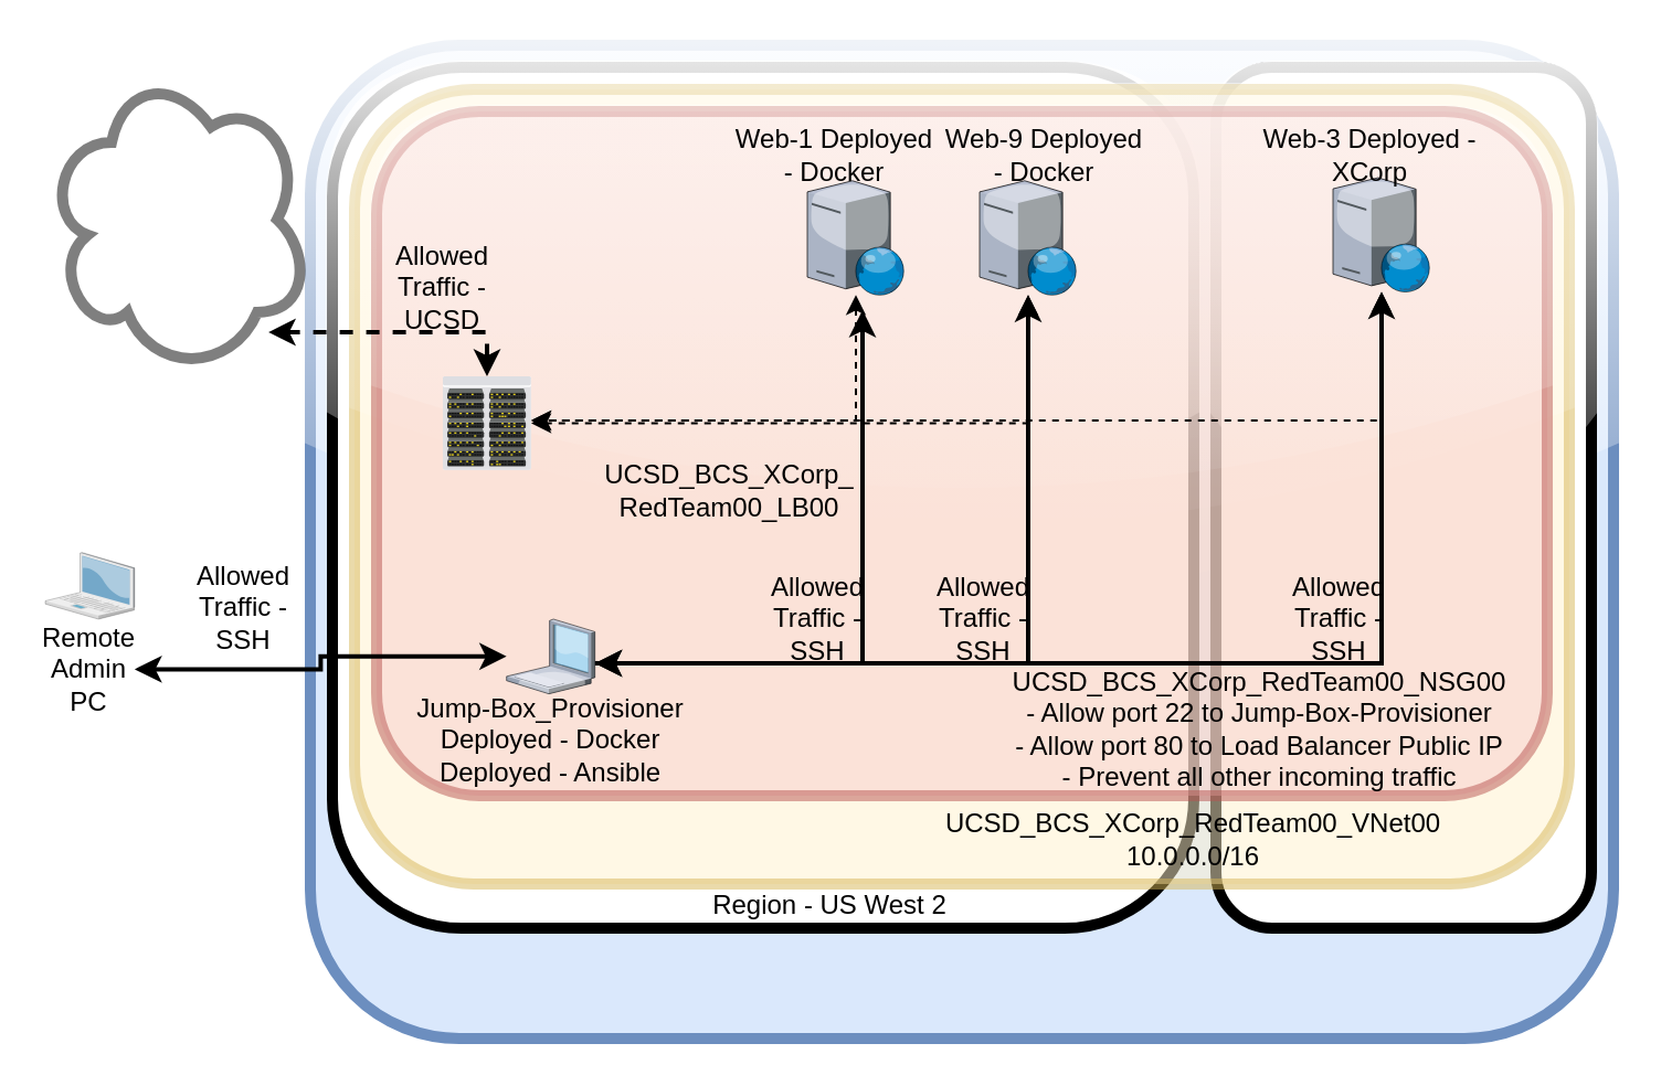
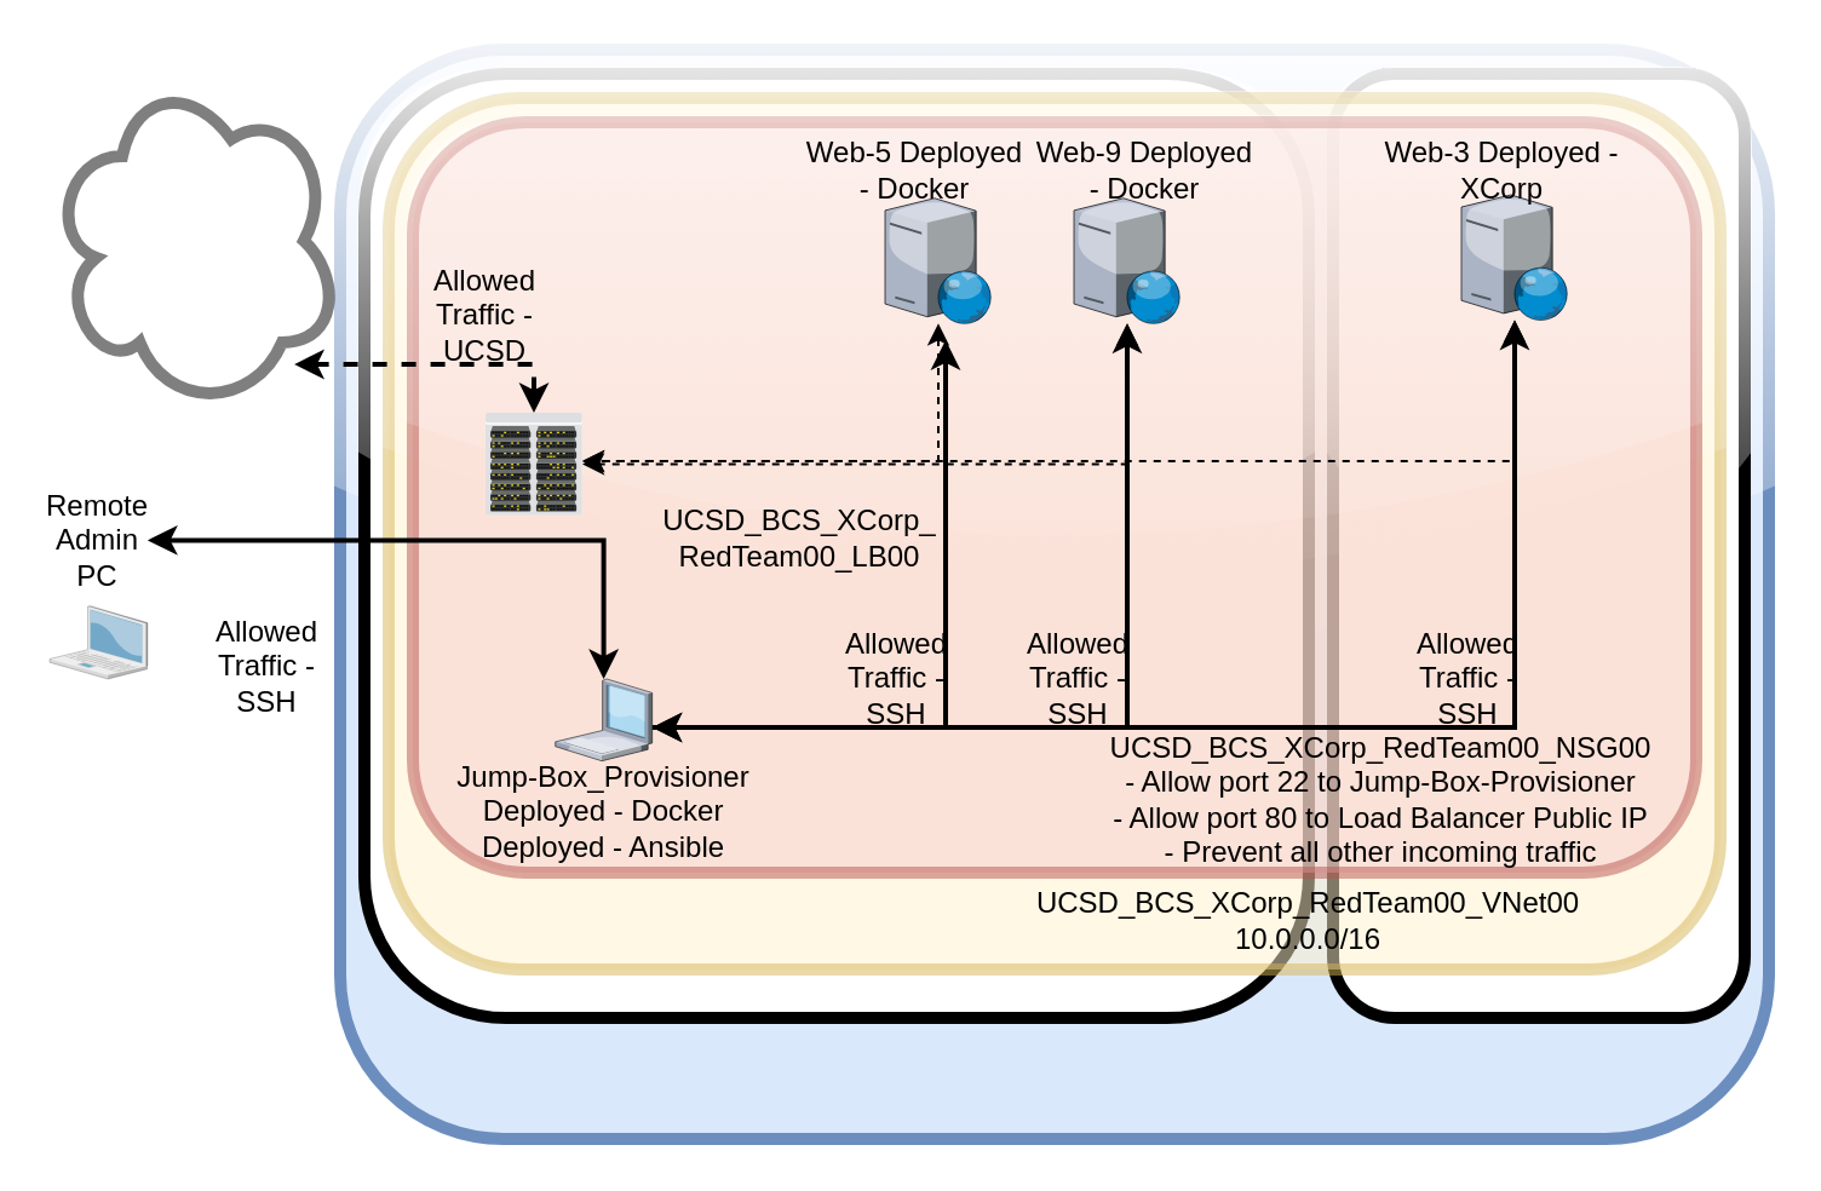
  <mxCell id="0" />
  <mxCell id="1" parent="0" />
  <mxCell id="2" value="" style="rounded=1;whiteSpace=wrap;html=1;strokeWidth=5;glass=1;fillColor=#dae8fc;strokeColor=#6c8ebf;" vertex="1" parent="1"><mxGeometry x="140" y="20" width="590" height="450" as="geometry" /></mxCell>
  <mxCell id="3" value="" style="rounded=1;whiteSpace=wrap;html=1;glass=1;strokeWidth=5;" vertex="1" parent="1"><mxGeometry x="550" y="30" width="170" height="390" as="geometry" /></mxCell>
  <mxCell id="4" value="" style="rounded=1;whiteSpace=wrap;html=1;glass=1;strokeWidth=5;" vertex="1" parent="1"><mxGeometry x="150" y="30" width="390" height="390" as="geometry" /></mxCell>
  <mxCell id="5" value="" style="rounded=1;whiteSpace=wrap;html=1;glass=1;strokeWidth=5;fillColor=#fff2cc;strokeColor=#d6b656;opacity=50;" vertex="1" parent="1"><mxGeometry x="160" y="40" width="550" height="360" as="geometry" /></mxCell>
  <mxCell id="6" value="" style="rounded=1;whiteSpace=wrap;html=1;glass=1;strokeWidth=5;fillColor=#f8cecc;opacity=50;strokeColor=#b85450;" vertex="1" parent="1"><mxGeometry x="170" y="50" width="530" height="310" as="geometry" /></mxCell>
  <mxCell id="7" style="edgeStyle=orthogonalEdgeStyle;rounded=0;orthogonalLoop=1;jettySize=auto;html=1;startArrow=classic;startFill=1;strokeWidth=2;" edge="1" parent="1" source="34"><mxGeometry relative="1" as="geometry"><mxPoint x="390" y="140" as="targetPoint" /><Array as="points"><mxPoint x="390" y="300" /></Array></mxGeometry></mxCell>
  <mxCell id="8" style="edgeStyle=orthogonalEdgeStyle;rounded=0;orthogonalLoop=1;jettySize=auto;html=1;startArrow=classic;startFill=1;dashed=1;" edge="1" parent="1" source="9"><mxGeometry relative="1" as="geometry"><mxPoint x="240" y="190" as="targetPoint" /><Array as="points"><mxPoint x="387" y="190" /></Array></mxGeometry></mxCell>
  <mxCell id="9" value="" style="verticalLabelPosition=bottom;aspect=fixed;html=1;verticalAlign=top;strokeColor=#d6b656;align=center;outlineConnect=0;shape=mxgraph.citrix.web_server;fillColor=#fff2cc;strokeWidth=5;" vertex="1" parent="1"><mxGeometry x="365" y="81.4" width="44" height="51.76" as="geometry" /></mxCell>
  <mxCell id="10" style="edgeStyle=orthogonalEdgeStyle;rounded=0;orthogonalLoop=1;jettySize=auto;html=1;startArrow=classic;startFill=1;strokeWidth=2;" edge="1" parent="1" source="11"><mxGeometry relative="1" as="geometry"><mxPoint x="250" y="300" as="targetPoint" /><Array as="points"><mxPoint x="465" y="300" /></Array></mxGeometry></mxCell>
  <mxCell id="11" value="" style="verticalLabelPosition=bottom;aspect=fixed;html=1;verticalAlign=top;strokeColor=#d6b656;align=center;outlineConnect=0;shape=mxgraph.citrix.web_server;fillColor=#fff2cc;strokeWidth=5;" vertex="1" parent="1"><mxGeometry x="443" y="81.4" width="44" height="51.76" as="geometry" /></mxCell>
  <mxCell id="12" style="edgeStyle=orthogonalEdgeStyle;rounded=0;orthogonalLoop=1;jettySize=auto;html=1;startArrow=classic;startFill=1;dashed=1;" edge="1" parent="1" source="13"><mxGeometry relative="1" as="geometry"><mxPoint x="240" y="190" as="targetPoint" /><Array as="points"><mxPoint x="625" y="190" /></Array></mxGeometry></mxCell>
  <mxCell id="13" value="" style="verticalLabelPosition=bottom;aspect=fixed;html=1;verticalAlign=top;strokeColor=#d6b656;align=center;outlineConnect=0;shape=mxgraph.citrix.web_server;fillColor=#fff2cc;strokeWidth=5;" vertex="1" parent="1"><mxGeometry x="603" y="80" width="44" height="51.76" as="geometry" /></mxCell>
  <mxCell id="14" value="" style="edgeStyle=orthogonalEdgeStyle;rounded=0;orthogonalLoop=1;jettySize=auto;html=1;startArrow=classic;startFill=1;dashed=1;" edge="1" parent="1" source="15" target="11"><mxGeometry relative="1" as="geometry" /></mxCell>
  <mxCell id="15" value="" style="verticalLabelPosition=bottom;aspect=fixed;html=1;verticalAlign=top;strokeColor=#d6b656;align=center;outlineConnect=0;shape=mxgraph.citrix.datacenter;fillColor=#fff2cc;strokeWidth=5;" vertex="1" parent="1"><mxGeometry x="200" y="170" width="40" height="42.35" as="geometry" /></mxCell>
  <mxCell id="16" value="Jump-Box_Provisioner&lt;br&gt;Deployed - Docker&lt;br&gt;Deployed - Ansible" style="text;html=1;strokeColor=none;fillColor=none;align=center;verticalAlign=middle;whiteSpace=wrap;rounded=0;glass=1;" vertex="1" parent="1"><mxGeometry x="150" y="325" width="197.69" height="20" as="geometry" /></mxCell>
  <mxCell id="17" value="UCSD_BCS_XCorp_&lt;br&gt;RedTeam00_LB00" style="text;html=1;strokeColor=none;fillColor=none;align=center;verticalAlign=middle;whiteSpace=wrap;rounded=0;glass=1;" vertex="1" parent="1"><mxGeometry x="310" y="212.35" width="40" height="20" as="geometry" /></mxCell>
- <mxCell id="18" value="Web-1 Deployed - Docker" style="text;html=1;strokeColor=none;fillColor=none;align=center;verticalAlign=middle;whiteSpace=wrap;rounded=0;glass=1;" vertex="1" parent="1"><mxGeometry x="330" y="60" width="95" height="20" as="geometry" /></mxCell>
+ <mxCell id="18" value="Web-5 Deployed - Docker" style="text;html=1;strokeColor=none;fillColor=none;align=center;verticalAlign=middle;whiteSpace=wrap;rounded=0;glass=1;" vertex="1" parent="1"><mxGeometry x="330" y="60" width="95" height="20" as="geometry" /></mxCell>
  <mxCell id="19" value="Web-9 Deployed - Docker" style="text;html=1;strokeColor=none;fillColor=none;align=center;verticalAlign=middle;whiteSpace=wrap;rounded=0;glass=1;" vertex="1" parent="1"><mxGeometry x="425" y="60" width="95" height="20" as="geometry" /></mxCell>
  <mxCell id="20" value="Web-3 Deployed - XCorp" style="text;html=1;strokeColor=none;fillColor=none;align=center;verticalAlign=middle;whiteSpace=wrap;rounded=0;glass=1;" vertex="1" parent="1"><mxGeometry x="570" y="60" width="100" height="20" as="geometry" /></mxCell>
- <mxCell id="21" value="Region - US West 2" style="text;html=1;strokeColor=none;fillColor=none;align=center;verticalAlign=middle;whiteSpace=wrap;rounded=0;glass=1;" vertex="1" parent="1"><mxGeometry x="320" y="400" width="111" height="20" as="geometry" /></mxCell>
  <mxCell id="22" value="UCSD_BCS_XCorp_RedTeam00_VNet00&lt;br&gt;10.0.0.0/16" style="text;html=1;strokeColor=none;fillColor=none;align=center;verticalAlign=middle;whiteSpace=wrap;rounded=0;glass=1;opacity=50;" vertex="1" parent="1"><mxGeometry x="520" y="370" width="40" height="20" as="geometry" /></mxCell>
  <mxCell id="23" value="" style="verticalLabelPosition=bottom;aspect=fixed;html=1;verticalAlign=top;strokeColor=none;align=center;outlineConnect=0;shape=mxgraph.citrix.laptop_2;glass=1;fillColor=#ffffff;opacity=50;" vertex="1" parent="1"><mxGeometry x="20" y="249.83" width="40.46" height="30.17" as="geometry" /></mxCell>
  <mxCell id="24" style="edgeStyle=orthogonalEdgeStyle;rounded=0;orthogonalLoop=1;jettySize=auto;html=1;startArrow=classic;startFill=1;strokeWidth=2;" edge="1" parent="1" source="25" target="34"><mxGeometry relative="1" as="geometry" /></mxCell>
- <mxCell id="25" value="Remote Admin PC" style="text;html=1;strokeColor=none;fillColor=none;align=center;verticalAlign=middle;whiteSpace=wrap;rounded=0;glass=1;opacity=50;" vertex="1" parent="1"><mxGeometry x="20.46" y="290.17" width="40" height="25" as="geometry" /></mxCell>
+ <mxCell id="25" value="Remote Admin PC" style="text;html=1;strokeColor=none;fillColor=none;align=center;verticalAlign=middle;whiteSpace=wrap;rounded=0;glass=1;opacity=50;" vertex="1" parent="1"><mxGeometry x="20.46" y="210.17" width="40" height="25" as="geometry" /></mxCell>
  <mxCell id="26" style="edgeStyle=orthogonalEdgeStyle;rounded=0;orthogonalLoop=1;jettySize=auto;html=1;dashed=1;startArrow=classic;startFill=1;strokeWidth=2;" edge="1" parent="1" source="27" target="15"><mxGeometry relative="1" as="geometry"><Array as="points"><mxPoint x="220" y="150" /></Array></mxGeometry></mxCell>
  <mxCell id="27" value="" style="ellipse;shape=cloud;whiteSpace=wrap;html=1;glass=1;strokeWidth=5;fillColor=#ffffff;opacity=50;" vertex="1" parent="1"><mxGeometry x="20" y="28.96" width="120" height="140" as="geometry" /></mxCell>
  <mxCell id="28" value="Allowed Traffic - SSH" style="text;html=1;strokeColor=none;fillColor=none;align=center;verticalAlign=middle;whiteSpace=wrap;rounded=0;glass=1;opacity=50;" vertex="1" parent="1"><mxGeometry x="90" y="265.09" width="40" height="20" as="geometry" /></mxCell>
  <mxCell id="29" value="UCSD_BCS_XCorp_RedTeam00_NSG00&lt;br&gt;- Allow port 22 to Jump-Box-Provisioner&lt;br&gt;- Allow port 80 to Load Balancer Public IP&lt;br&gt;- Prevent all other incoming traffic" style="text;html=1;fillColor=none;align=center;verticalAlign=middle;whiteSpace=wrap;rounded=0;glass=1;opacity=50;" vertex="1" parent="1"><mxGeometry x="550" y="320" width="40" height="20" as="geometry" /></mxCell>
  <mxCell id="30" value="Allowed Traffic - UCSD" style="text;html=1;strokeColor=none;fillColor=none;align=center;verticalAlign=middle;whiteSpace=wrap;rounded=0;glass=1;opacity=50;" vertex="1" parent="1"><mxGeometry x="180" y="120" width="40" height="20" as="geometry" /></mxCell>
  <mxCell id="31" value="Allowed Traffic - SSH" style="text;html=1;strokeColor=none;fillColor=none;align=center;verticalAlign=middle;whiteSpace=wrap;rounded=0;glass=1;opacity=50;" vertex="1" parent="1"><mxGeometry x="350" y="270.17" width="40" height="20" as="geometry" /></mxCell>
  <mxCell id="32" value="Allowed Traffic - SSH" style="text;html=1;strokeColor=none;fillColor=none;align=center;verticalAlign=middle;whiteSpace=wrap;rounded=0;glass=1;opacity=50;" vertex="1" parent="1"><mxGeometry x="425" y="270.17" width="40" height="20" as="geometry" /></mxCell>
  <mxCell id="33" value="Allowed Traffic - SSH" style="text;html=1;strokeColor=none;fillColor=none;align=center;verticalAlign=middle;whiteSpace=wrap;rounded=0;glass=1;opacity=50;" vertex="1" parent="1"><mxGeometry x="585.5" y="270.17" width="40" height="20" as="geometry" /></mxCell>
  <mxCell id="34" value="" style="verticalLabelPosition=bottom;aspect=fixed;html=1;verticalAlign=top;strokeColor=#d6b656;align=center;outlineConnect=0;shape=mxgraph.citrix.laptop_1;fillColor=#fff2cc;strokeWidth=5;" vertex="1" parent="1"><mxGeometry x="228.84" y="280" width="40" height="33.84" as="geometry" /></mxCell>
  <mxCell id="35" style="edgeStyle=orthogonalEdgeStyle;rounded=0;orthogonalLoop=1;jettySize=auto;html=1;startArrow=classic;startFill=1;strokeWidth=2;" edge="1" parent="1" source="13" target="34"><mxGeometry relative="1" as="geometry"><mxPoint x="250" y="300" as="targetPoint" /><mxPoint x="625" y="131.76" as="sourcePoint" /><Array as="points"><mxPoint x="625" y="300" /></Array></mxGeometry></mxCell>
